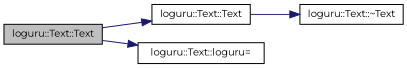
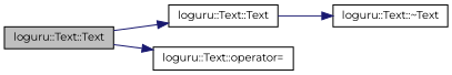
  digraph {
    rankdir=LR
    fontname=Montserrat
    node [color=black fillcolor=white fontname=Montserrat fontsize=10 shape=record style=filled]
    edge [color=midnightblue fontname=Montserrat fontsize=10 labelfontname=Helvetica labelfontsize=10 style=solid]
    n1 [fillcolor=grey75 fontcolor=black height=0.2 label="loguru::Text::Text" width=0.4]
    n2 [height=0.2 label="loguru::Text::Text" width=0.4]
-   n3 [height=0.2 label="loguru::Text::loguru=" width=0.4]
+   n3 [height=0.2 label="loguru::Text::operator=" width=0.4]
    n4 [height=0.2 label="loguru::Text::~Text" width=0.4]
    n1 -> n2
    n1 -> n3
    n2 -> n4
  }
